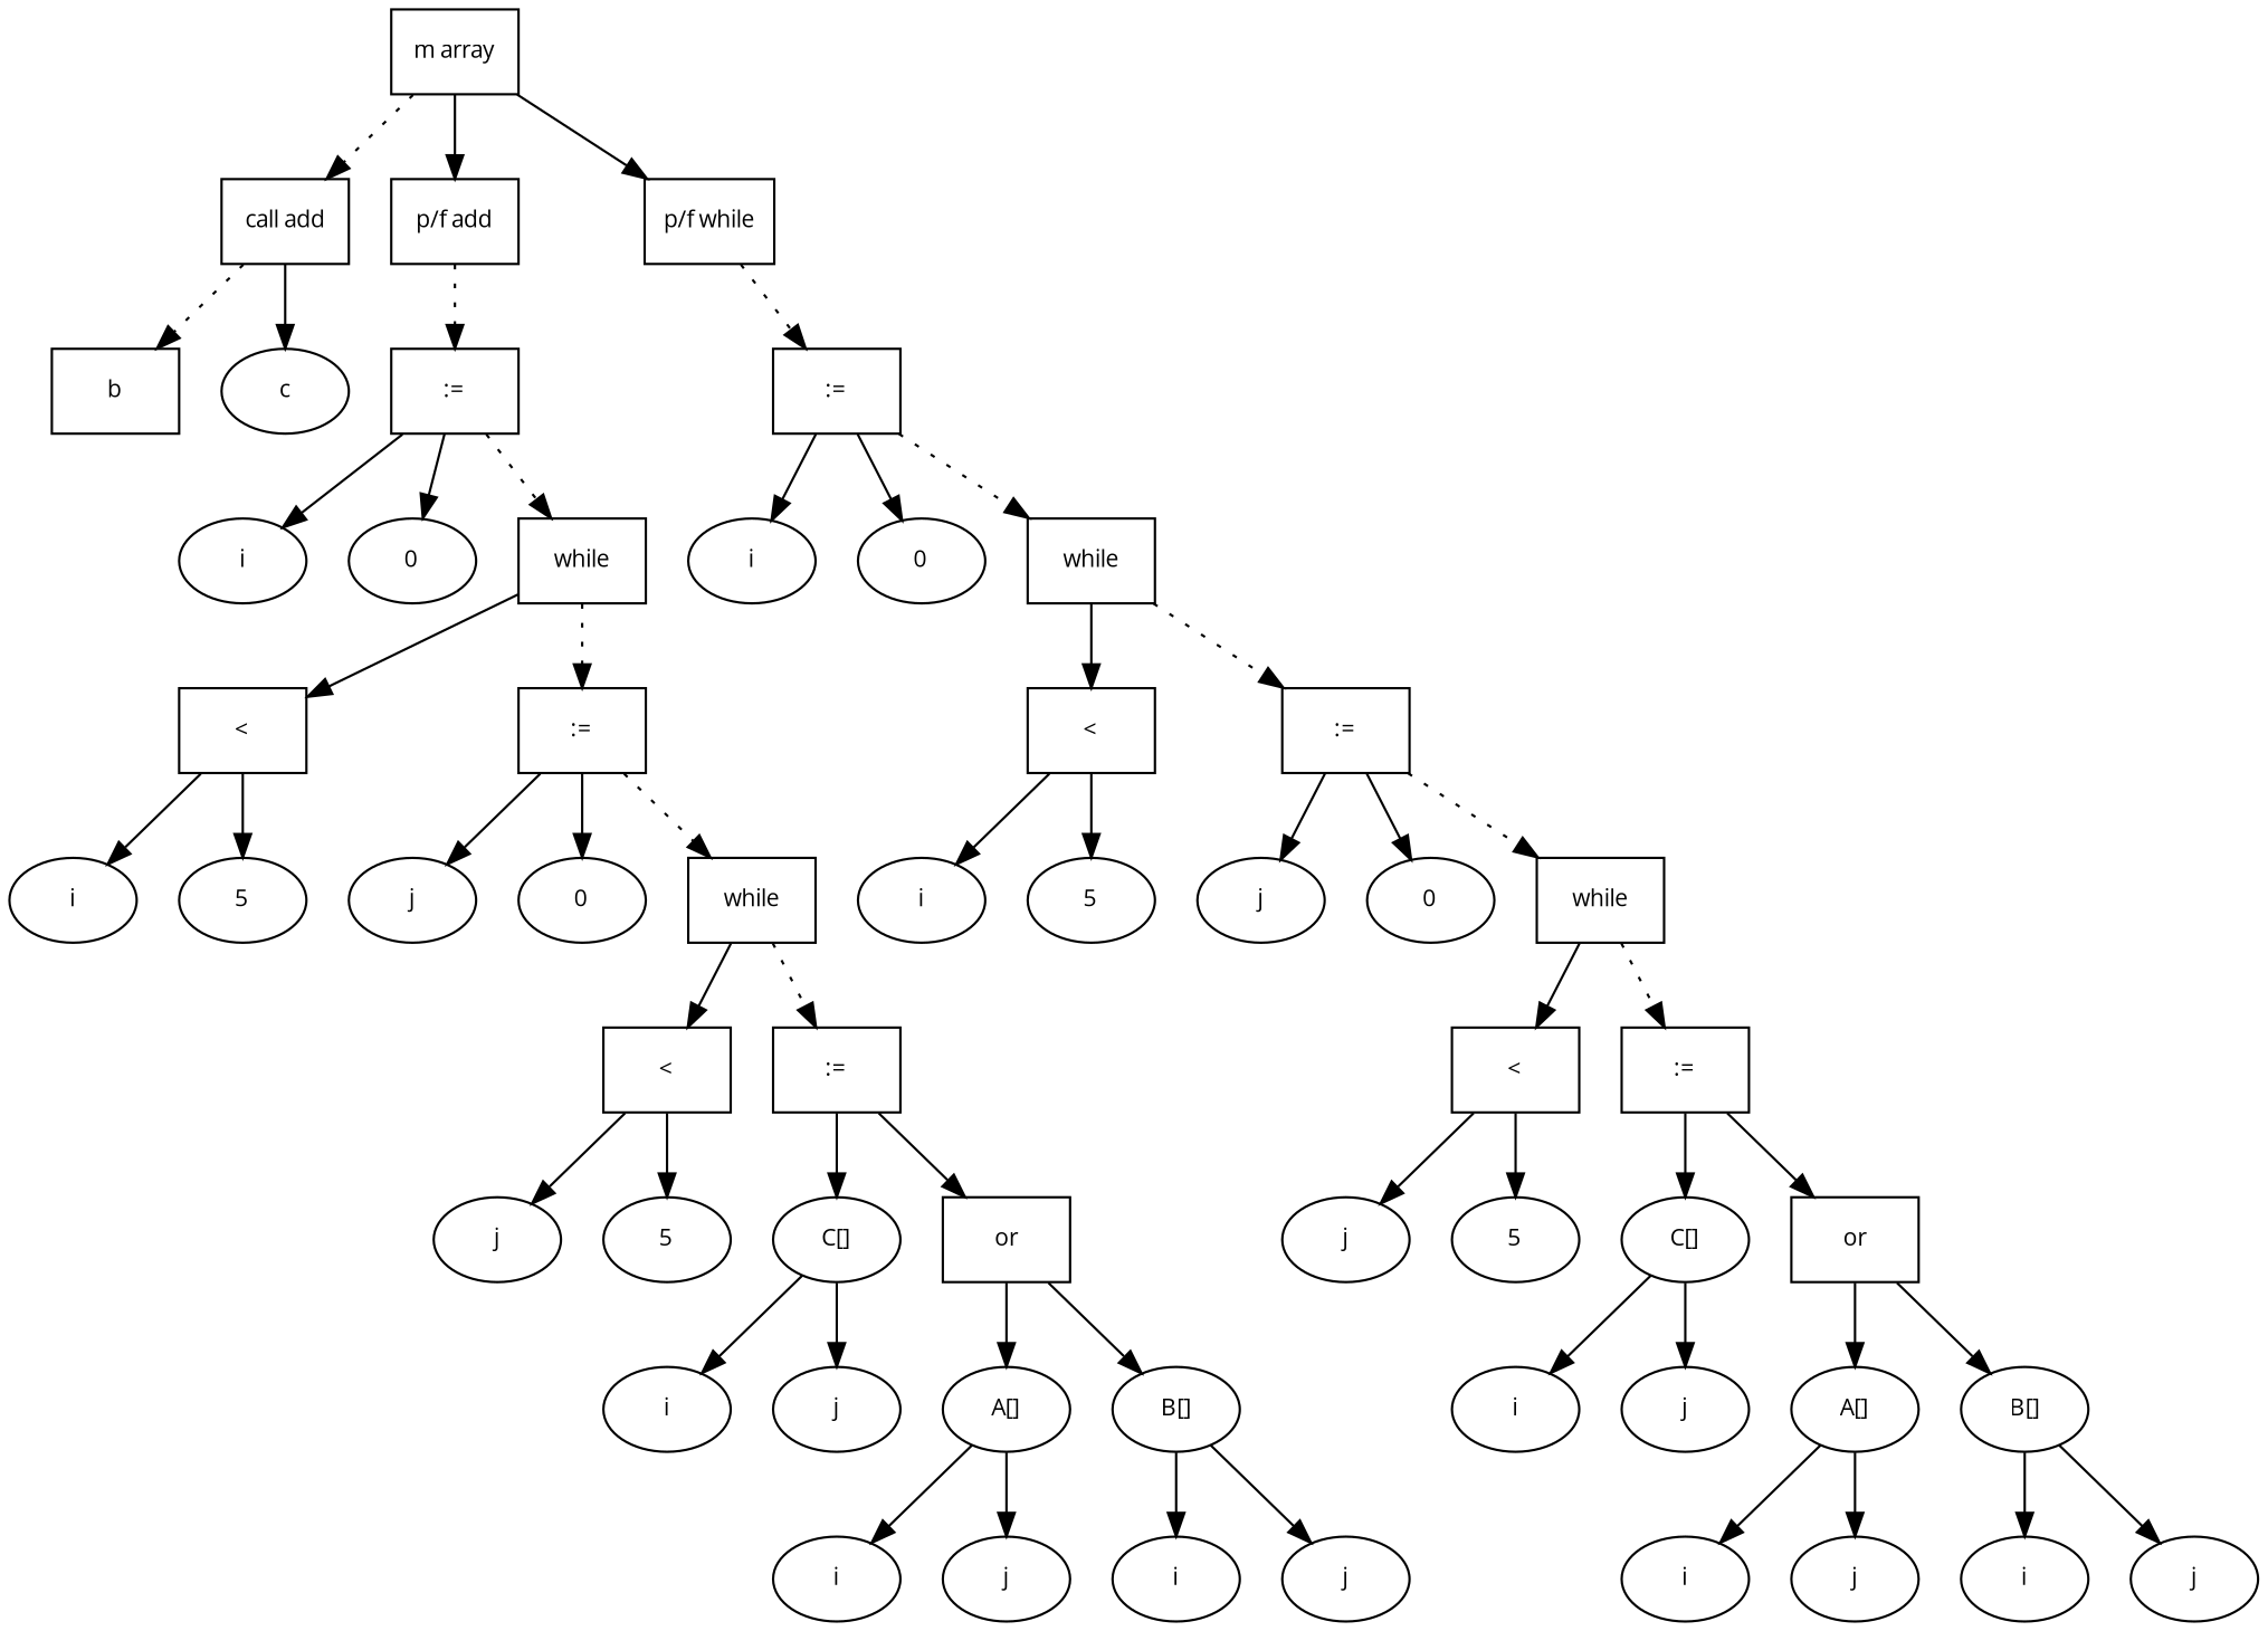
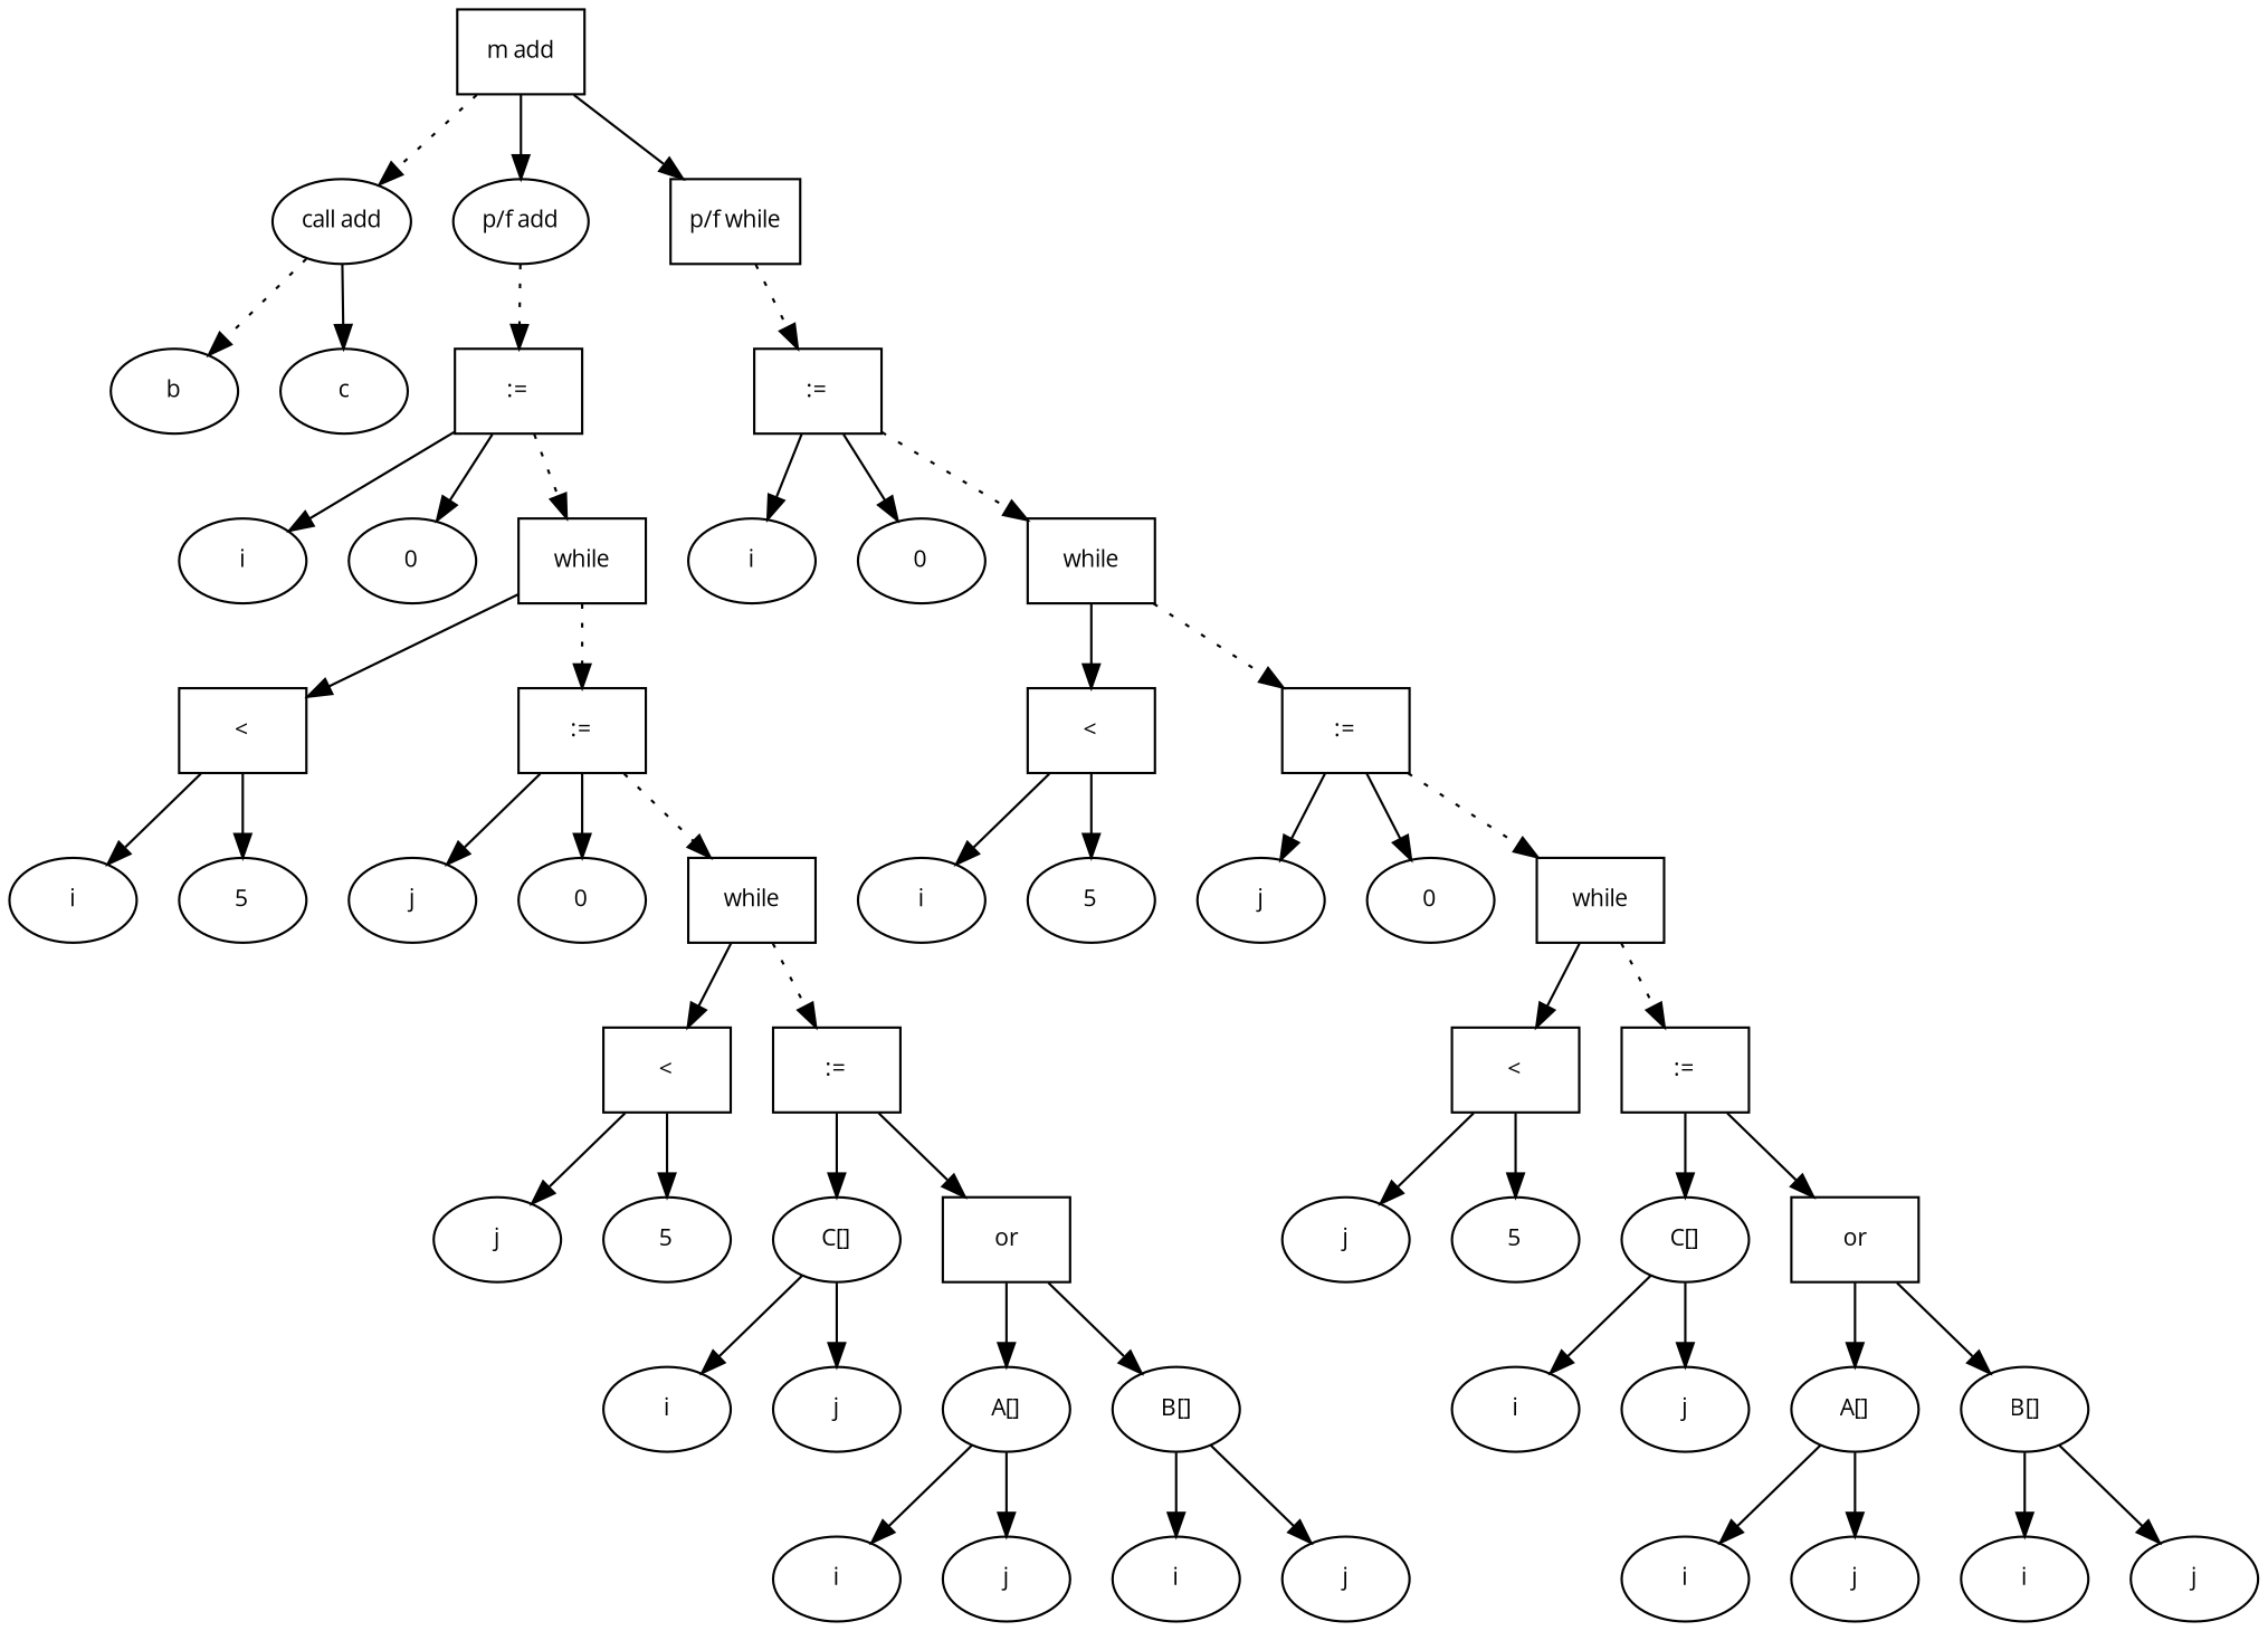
  digraph {
    fontname="Open Sans"
    fontsize=10
    node [fontname="Open Sans" fontsize=10 shape=ellipse]
    edge [fontname="Open Sans" fontsize=10]
-   n1 [label="m array" shape=box]
-   n2 [label="call add" shape=box]
-   n3 [label="p/f add" shape=box]
+   n1 [label="m add" shape=box]
+   n2 [label="call add"]
+   n3 [label="p/f add"]
    n4 [label="p/f while" shape=box]
-   n5 [label=b shape=box]
+   n5 [label=b]
    n6 [label=c]
    n7 [label=":=" shape=box]
    n8 [label=":=" shape=box]
    n9 [label=i]
    n10 [label=0]
    n11 [label=while shape=box]
    n12 [label="<" shape=box]
    n13 [label=":=" shape=box]
    n14 [label=i]
    n15 [label=5]
    n16 [label=j]
    n17 [label=0]
    n18 [label=while shape=box]
    n19 [label="<" shape=box]
    n20 [label=":=" shape=box]
    n21 [label=j]
    n22 [label=5]
    n23 [label="C[]"]
    n24 [label=or shape=box]
    n25 [label=i]
    n26 [label=j]
    n27 [label="A[]"]
    n28 [label="B[]"]
    n29 [label=i]
    n30 [label=j]
    n31 [label=i]
    n32 [label=j]
    n33 [label=i]
    n34 [label=0]
    n35 [label=while shape=box]
    n36 [label="<" shape=box]
    n37 [label=":=" shape=box]
    n38 [label=i]
    n39 [label=5]
    n40 [label=j]
    n41 [label=0]
    n42 [label=while shape=box]
    n43 [label="<" shape=box]
    n44 [label=":=" shape=box]
    n45 [label=j]
    n46 [label=5]
    n47 [label="C[]"]
    n48 [label=or shape=box]
    n49 [label=i]
    n50 [label=j]
    n51 [label="A[]"]
    n52 [label="B[]"]
    n53 [label=i]
    n54 [label=j]
    n55 [label=i]
    n56 [label=j]
    n1 -> n2 [style=dotted]
    n1 -> n3
    n1 -> n4
    n2 -> n5 [style=dotted]
    n2 -> n6
    n3 -> n7 [style=dotted]
    n4 -> n8 [style=dotted]
    n7 -> n9
    n7 -> n10
    n7 -> n11 [style=dotted]
    n8 -> n33
    n8 -> n34
    n8 -> n35 [style=dotted]
    n11 -> n12
    n11 -> n13 [style=dotted]
    n12 -> n14
    n12 -> n15
    n13 -> n16
    n13 -> n17
    n13 -> n18 [style=dotted]
    n18 -> n19
    n18 -> n20 [style=dotted]
    n19 -> n21
    n19 -> n22
    n20 -> n23
    n20 -> n24
    n23 -> n25
    n23 -> n26
    n24 -> n27
    n24 -> n28
    n27 -> n29
    n27 -> n30
    n28 -> n31
    n28 -> n32
    n35 -> n36
    n35 -> n37 [style=dotted]
    n36 -> n38
    n36 -> n39
    n37 -> n40
    n37 -> n41
    n37 -> n42 [style=dotted]
    n42 -> n43
    n42 -> n44 [style=dotted]
    n43 -> n45
    n43 -> n46
    n44 -> n47
    n44 -> n48
    n47 -> n49
    n47 -> n50
    n48 -> n51
    n48 -> n52
    n51 -> n53
    n51 -> n54
    n52 -> n55
    n52 -> n56
  }
